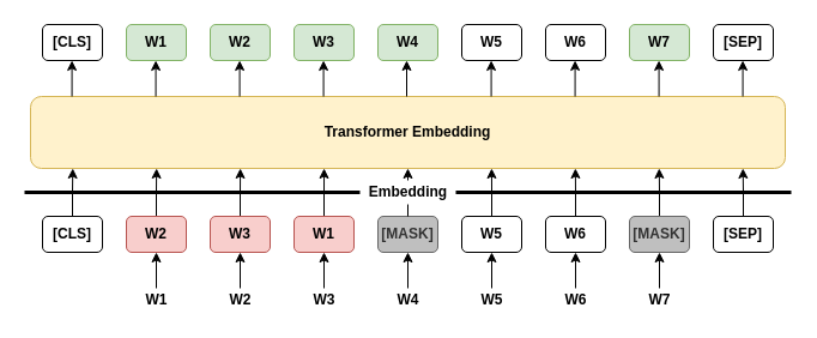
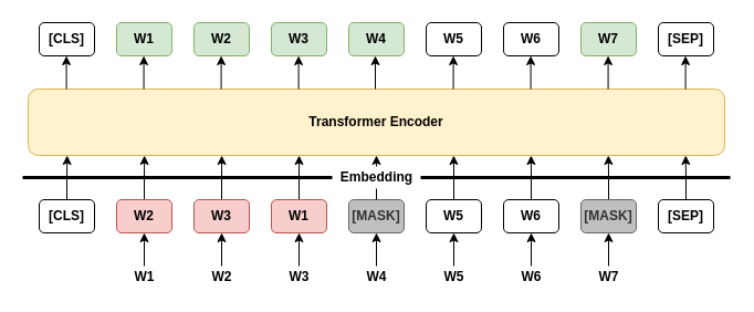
  <mxCell id="0" />
  <mxCell id="1" parent="0" />
  <mxCell id="2" value="&lt;b&gt;[MASK]&lt;/b&gt;" style="rounded=1;whiteSpace=wrap;html=1;strokeColor=#666666;fontColor=#333333;fillColor=#BFBFBF;" parent="1" vertex="1"><mxGeometry x="315" y="180" width="50" height="30" as="geometry" /></mxCell>
  <mxCell id="3" style="edgeStyle=orthogonalEdgeStyle;rounded=0;orthogonalLoop=1;jettySize=auto;html=1;exitX=0.5;exitY=0;exitDx=0;exitDy=0;entryX=0.167;entryY=1;entryDx=0;entryDy=0;entryPerimeter=0;strokeWidth=1;" parent="1" source="4" target="33" edge="1"><mxGeometry relative="1" as="geometry" /></mxCell>
  <mxCell id="4" value="&lt;b&gt;W2&lt;/b&gt;" style="rounded=1;whiteSpace=wrap;html=1;fillColor=#f8cecc;strokeColor=#b85450;" parent="1" vertex="1"><mxGeometry x="105" y="180" width="50" height="30" as="geometry" /></mxCell>
  <mxCell id="5" style="edgeStyle=orthogonalEdgeStyle;rounded=0;orthogonalLoop=1;jettySize=auto;html=1;exitX=0.5;exitY=0;exitDx=0;exitDy=0;entryX=0.278;entryY=1;entryDx=0;entryDy=0;entryPerimeter=0;strokeWidth=1;" parent="1" source="6" target="33" edge="1"><mxGeometry relative="1" as="geometry" /></mxCell>
  <mxCell id="6" value="&lt;b&gt;W3&lt;/b&gt;" style="rounded=1;whiteSpace=wrap;html=1;fillColor=#f8cecc;strokeColor=#b85450;" parent="1" vertex="1"><mxGeometry x="175" y="180" width="50" height="30" as="geometry" /></mxCell>
  <mxCell id="7" style="edgeStyle=orthogonalEdgeStyle;rounded=0;orthogonalLoop=1;jettySize=auto;html=1;exitX=0.5;exitY=0;exitDx=0;exitDy=0;entryX=0.389;entryY=1;entryDx=0;entryDy=0;entryPerimeter=0;strokeWidth=1;" parent="1" source="8" target="33" edge="1"><mxGeometry relative="1" as="geometry" /></mxCell>
  <mxCell id="8" value="&lt;b&gt;W1&lt;/b&gt;" style="rounded=1;whiteSpace=wrap;html=1;fillColor=#f8cecc;strokeColor=#b85450;" parent="1" vertex="1"><mxGeometry x="245" y="180" width="50" height="30" as="geometry" /></mxCell>
  <mxCell id="9" style="edgeStyle=orthogonalEdgeStyle;rounded=0;orthogonalLoop=1;jettySize=auto;html=1;entryX=0.611;entryY=1;entryDx=0;entryDy=0;entryPerimeter=0;strokeWidth=1;" parent="1" source="10" target="33" edge="1"><mxGeometry relative="1" as="geometry" /></mxCell>
  <mxCell id="10" value="&lt;b&gt;W5&lt;/b&gt;" style="rounded=1;whiteSpace=wrap;html=1;" parent="1" vertex="1"><mxGeometry x="385" y="180" width="50" height="30" as="geometry" /></mxCell>
  <mxCell id="11" style="edgeStyle=orthogonalEdgeStyle;rounded=0;orthogonalLoop=1;jettySize=auto;html=1;entryX=0.722;entryY=1;entryDx=0;entryDy=0;entryPerimeter=0;strokeWidth=1;" parent="1" source="12" target="33" edge="1"><mxGeometry relative="1" as="geometry" /></mxCell>
  <mxCell id="12" value="&lt;b&gt;W6&lt;/b&gt;" style="rounded=1;whiteSpace=wrap;html=1;" parent="1" vertex="1"><mxGeometry x="455" y="180" width="50" height="30" as="geometry" /></mxCell>
  <mxCell id="13" style="edgeStyle=orthogonalEdgeStyle;rounded=0;orthogonalLoop=1;jettySize=auto;html=1;entryX=0.944;entryY=1;entryDx=0;entryDy=0;entryPerimeter=0;strokeWidth=1;" parent="1" source="14" target="33" edge="1"><mxGeometry relative="1" as="geometry" /></mxCell>
  <mxCell id="14" value="&lt;b&gt;[SEP]&lt;/b&gt;" style="rounded=1;whiteSpace=wrap;html=1;" parent="1" vertex="1"><mxGeometry x="595" y="180" width="50" height="30" as="geometry" /></mxCell>
  <mxCell id="15" style="edgeStyle=orthogonalEdgeStyle;rounded=0;orthogonalLoop=1;jettySize=auto;html=1;entryX=0.056;entryY=1;entryDx=0;entryDy=0;entryPerimeter=0;strokeWidth=1;" parent="1" source="16" target="33" edge="1"><mxGeometry relative="1" as="geometry" /></mxCell>
  <mxCell id="16" value="&lt;b&gt;[CLS]&lt;/b&gt;" style="rounded=1;whiteSpace=wrap;html=1;" parent="1" vertex="1"><mxGeometry x="35" y="180" width="50" height="30" as="geometry" /></mxCell>
  <mxCell id="17" style="edgeStyle=orthogonalEdgeStyle;rounded=0;orthogonalLoop=1;jettySize=auto;html=1;entryX=0.833;entryY=1;entryDx=0;entryDy=0;entryPerimeter=0;strokeWidth=1;" parent="1" source="18" target="33" edge="1"><mxGeometry relative="1" as="geometry" /></mxCell>
  <mxCell id="18" value="&lt;b&gt;[MASK]&lt;/b&gt;" style="rounded=1;whiteSpace=wrap;html=1;strokeColor=#666666;fontColor=#333333;fillColor=#BFBFBF;" parent="1" vertex="1"><mxGeometry x="525" y="180" width="50" height="30" as="geometry" /></mxCell>
  <mxCell id="19" style="edgeStyle=orthogonalEdgeStyle;rounded=0;orthogonalLoop=1;jettySize=auto;html=1;entryX=0.5;entryY=1;entryDx=0;entryDy=0;" parent="1" source="20" target="4" edge="1"><mxGeometry relative="1" as="geometry" /></mxCell>
  <mxCell id="20" value="&lt;b&gt;W1&lt;/b&gt;" style="text;html=1;align=center;verticalAlign=middle;resizable=0;points=[];autosize=1;strokeColor=none;" parent="1" vertex="1"><mxGeometry x="115" y="240" width="30" height="20" as="geometry" /></mxCell>
  <mxCell id="21" style="edgeStyle=orthogonalEdgeStyle;rounded=0;orthogonalLoop=1;jettySize=auto;html=1;entryX=0.5;entryY=1;entryDx=0;entryDy=0;" parent="1" source="22" target="6" edge="1"><mxGeometry relative="1" as="geometry" /></mxCell>
  <mxCell id="22" value="&lt;b&gt;W2&lt;/b&gt;" style="text;html=1;align=center;verticalAlign=middle;resizable=0;points=[];autosize=1;strokeColor=none;" parent="1" vertex="1"><mxGeometry x="185" y="240" width="30" height="20" as="geometry" /></mxCell>
  <mxCell id="23" style="edgeStyle=orthogonalEdgeStyle;rounded=0;orthogonalLoop=1;jettySize=auto;html=1;entryX=0.5;entryY=1;entryDx=0;entryDy=0;" parent="1" source="24" target="8" edge="1"><mxGeometry relative="1" as="geometry" /></mxCell>
  <mxCell id="24" value="&lt;b&gt;W3&lt;/b&gt;" style="text;html=1;align=center;verticalAlign=middle;resizable=0;points=[];autosize=1;strokeColor=none;" parent="1" vertex="1"><mxGeometry x="255" y="240" width="30" height="20" as="geometry" /></mxCell>
  <mxCell id="25" style="edgeStyle=orthogonalEdgeStyle;rounded=0;orthogonalLoop=1;jettySize=auto;html=1;entryX=0.5;entryY=1;entryDx=0;entryDy=0;" parent="1" source="26" target="2" edge="1"><mxGeometry relative="1" as="geometry" /></mxCell>
  <mxCell id="26" value="&lt;b&gt;W4&lt;/b&gt;" style="text;html=1;align=center;verticalAlign=middle;resizable=0;points=[];autosize=1;strokeColor=none;" parent="1" vertex="1"><mxGeometry x="325" y="240" width="30" height="20" as="geometry" /></mxCell>
  <mxCell id="27" style="edgeStyle=orthogonalEdgeStyle;rounded=0;orthogonalLoop=1;jettySize=auto;html=1;entryX=0.5;entryY=1;entryDx=0;entryDy=0;" parent="1" source="28" target="10" edge="1"><mxGeometry relative="1" as="geometry" /></mxCell>
  <mxCell id="28" value="&lt;b&gt;W5&lt;/b&gt;" style="text;html=1;align=center;verticalAlign=middle;resizable=0;points=[];autosize=1;strokeColor=none;" parent="1" vertex="1"><mxGeometry x="395" y="240" width="30" height="20" as="geometry" /></mxCell>
  <mxCell id="29" style="edgeStyle=orthogonalEdgeStyle;rounded=0;orthogonalLoop=1;jettySize=auto;html=1;entryX=0.5;entryY=1;entryDx=0;entryDy=0;" parent="1" source="30" target="12" edge="1"><mxGeometry relative="1" as="geometry" /></mxCell>
  <mxCell id="30" value="&lt;b&gt;W6&lt;/b&gt;" style="text;html=1;align=center;verticalAlign=middle;resizable=0;points=[];autosize=1;strokeColor=none;" parent="1" vertex="1"><mxGeometry x="465" y="240" width="30" height="20" as="geometry" /></mxCell>
  <mxCell id="31" style="edgeStyle=orthogonalEdgeStyle;rounded=0;orthogonalLoop=1;jettySize=auto;html=1;entryX=0.5;entryY=1;entryDx=0;entryDy=0;" parent="1" source="32" target="18" edge="1"><mxGeometry relative="1" as="geometry" /></mxCell>
  <mxCell id="32" value="&lt;b&gt;W7&lt;/b&gt;" style="text;html=1;align=center;verticalAlign=middle;resizable=0;points=[];autosize=1;strokeColor=none;" parent="1" vertex="1"><mxGeometry x="535" y="240" width="30" height="20" as="geometry" /></mxCell>
- <mxCell id="33" value="&lt;b&gt;Transformer Embedding&lt;/b&gt;" style="rounded=1;whiteSpace=wrap;html=1;fillColor=#fff2cc;strokeColor=#d6b656;" parent="1" vertex="1"><mxGeometry x="25" y="80" width="630" height="60" as="geometry" /></mxCell>
+ <mxCell id="33" value="&lt;b&gt;Transformer Encoder&lt;/b&gt;" style="rounded=1;whiteSpace=wrap;html=1;fillColor=#fff2cc;strokeColor=#d6b656;" parent="1" vertex="1"><mxGeometry x="25" y="80" width="630" height="60" as="geometry" /></mxCell>
  <mxCell id="34" value="&lt;b&gt;W1&lt;/b&gt;" style="rounded=1;whiteSpace=wrap;html=1;fillColor=#d5e8d4;strokeColor=#82b366;" parent="1" vertex="1"><mxGeometry x="105" y="20" width="50" height="30" as="geometry" /></mxCell>
  <mxCell id="35" value="&lt;b&gt;W2&lt;/b&gt;" style="rounded=1;whiteSpace=wrap;html=1;fillColor=#d5e8d4;strokeColor=#82b366;" parent="1" vertex="1"><mxGeometry x="175" y="20" width="50" height="30" as="geometry" /></mxCell>
  <mxCell id="36" value="&lt;b&gt;W3&lt;/b&gt;" style="rounded=1;whiteSpace=wrap;html=1;fillColor=#d5e8d4;strokeColor=#82b366;" parent="1" vertex="1"><mxGeometry x="245" y="20" width="50" height="30" as="geometry" /></mxCell>
  <mxCell id="37" value="&lt;b&gt;W4&lt;/b&gt;" style="rounded=1;whiteSpace=wrap;html=1;fillColor=#d5e8d4;strokeColor=#82b366;" parent="1" vertex="1"><mxGeometry x="315" y="20" width="50" height="30" as="geometry" /></mxCell>
  <mxCell id="38" value="&lt;b&gt;W5&lt;/b&gt;" style="rounded=1;whiteSpace=wrap;html=1;" parent="1" vertex="1"><mxGeometry x="385" y="20" width="50" height="30" as="geometry" /></mxCell>
  <mxCell id="39" value="&lt;b&gt;W6&lt;/b&gt;" style="rounded=1;whiteSpace=wrap;html=1;" parent="1" vertex="1"><mxGeometry x="455" y="20" width="50" height="30" as="geometry" /></mxCell>
  <mxCell id="40" value="&lt;b&gt;[SEP]&lt;/b&gt;" style="rounded=1;whiteSpace=wrap;html=1;" parent="1" vertex="1"><mxGeometry x="595" y="20" width="50" height="30" as="geometry" /></mxCell>
  <mxCell id="41" value="&lt;b&gt;[CLS]&lt;/b&gt;" style="rounded=1;whiteSpace=wrap;html=1;" parent="1" vertex="1"><mxGeometry x="35" y="20" width="50" height="30" as="geometry" /></mxCell>
  <mxCell id="42" value="&lt;b&gt;W7&lt;/b&gt;" style="rounded=1;whiteSpace=wrap;html=1;fillColor=#d5e8d4;strokeColor=#82b366;" parent="1" vertex="1"><mxGeometry x="525" y="20" width="50" height="30" as="geometry" /></mxCell>
  <mxCell id="43" value="" style="endArrow=classic;html=1;strokeWidth=1;" parent="1" edge="1"><mxGeometry width="50" height="50" relative="1" as="geometry"><mxPoint x="59.58" y="80" as="sourcePoint" /><mxPoint x="59.58" y="50" as="targetPoint" /></mxGeometry></mxCell>
  <mxCell id="44" value="" style="endArrow=classic;html=1;strokeWidth=1;" parent="1" edge="1"><mxGeometry width="50" height="50" relative="1" as="geometry"><mxPoint x="129.58" y="80" as="sourcePoint" /><mxPoint x="129.58" y="50" as="targetPoint" /></mxGeometry></mxCell>
  <mxCell id="45" value="" style="endArrow=classic;html=1;strokeWidth=1;" parent="1" edge="1"><mxGeometry width="50" height="50" relative="1" as="geometry"><mxPoint x="199.58" y="80" as="sourcePoint" /><mxPoint x="199.58" y="50" as="targetPoint" /></mxGeometry></mxCell>
  <mxCell id="46" value="" style="endArrow=classic;html=1;strokeWidth=1;" parent="1" edge="1"><mxGeometry width="50" height="50" relative="1" as="geometry"><mxPoint x="269.58" y="80" as="sourcePoint" /><mxPoint x="269.58" y="50" as="targetPoint" /></mxGeometry></mxCell>
  <mxCell id="47" value="" style="endArrow=classic;html=1;strokeWidth=1;" parent="1" edge="1"><mxGeometry width="50" height="50" relative="1" as="geometry"><mxPoint x="339" y="80" as="sourcePoint" /><mxPoint x="339" y="50" as="targetPoint" /></mxGeometry></mxCell>
  <mxCell id="48" value="" style="endArrow=classic;html=1;strokeWidth=1;" parent="1" edge="1"><mxGeometry width="50" height="50" relative="1" as="geometry"><mxPoint x="409.58" y="80" as="sourcePoint" /><mxPoint x="409.58" y="50" as="targetPoint" /></mxGeometry></mxCell>
  <mxCell id="49" value="" style="endArrow=classic;html=1;strokeWidth=1;" parent="1" edge="1"><mxGeometry width="50" height="50" relative="1" as="geometry"><mxPoint x="479.58" y="80" as="sourcePoint" /><mxPoint x="479.58" y="50" as="targetPoint" /></mxGeometry></mxCell>
  <mxCell id="50" value="" style="endArrow=classic;html=1;strokeWidth=1;" parent="1" edge="1"><mxGeometry width="50" height="50" relative="1" as="geometry"><mxPoint x="549.58" y="80" as="sourcePoint" /><mxPoint x="549.58" y="50" as="targetPoint" /></mxGeometry></mxCell>
  <mxCell id="51" value="" style="endArrow=classic;html=1;strokeWidth=1;" parent="1" edge="1"><mxGeometry width="50" height="50" relative="1" as="geometry"><mxPoint x="619.58" y="80" as="sourcePoint" /><mxPoint x="619.58" y="50" as="targetPoint" /></mxGeometry></mxCell>
  <mxCell id="52" value="" style="endArrow=none;html=1;strokeWidth=3;" edge="1" parent="1" target="53"><mxGeometry width="50" height="50" relative="1" as="geometry"><mxPoint x="20" y="160" as="sourcePoint" /><mxPoint x="660" y="160" as="targetPoint" /></mxGeometry></mxCell>
  <mxCell id="53" value="&lt;b&gt;Embedding&lt;/b&gt;" style="text;html=1;align=center;verticalAlign=middle;resizable=0;points=[];autosize=1;strokeColor=none;" parent="1" vertex="1"><mxGeometry x="300" y="150" width="80" height="20" as="geometry" /></mxCell>
  <mxCell id="54" value="" style="endArrow=none;html=1;strokeWidth=3;startArrow=none;" parent="1" edge="1" source="53"><mxGeometry width="50" height="50" relative="1" as="geometry"><mxPoint x="20" y="160" as="sourcePoint" /><mxPoint x="660" y="160" as="targetPoint" /></mxGeometry></mxCell>
  <mxCell id="55" value="" style="endArrow=none;html=1;" edge="1" parent="1" target="53"><mxGeometry width="50" height="50" relative="1" as="geometry"><mxPoint x="340" y="180" as="sourcePoint" /><mxPoint x="340" y="170" as="targetPoint" /></mxGeometry></mxCell>
  <mxCell id="56" value="" style="endArrow=classic;html=1;" edge="1" parent="1"><mxGeometry width="50" height="50" relative="1" as="geometry"><mxPoint x="340" y="150" as="sourcePoint" /><mxPoint x="340" y="140" as="targetPoint" /><Array as="points" /></mxGeometry></mxCell>
